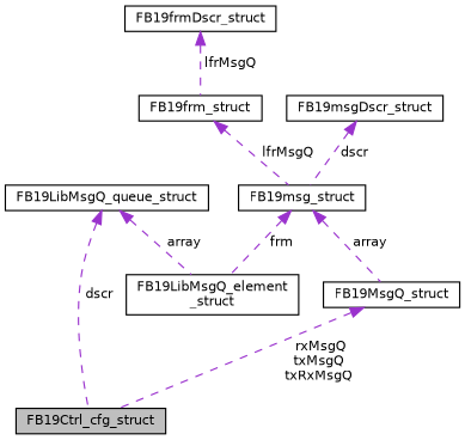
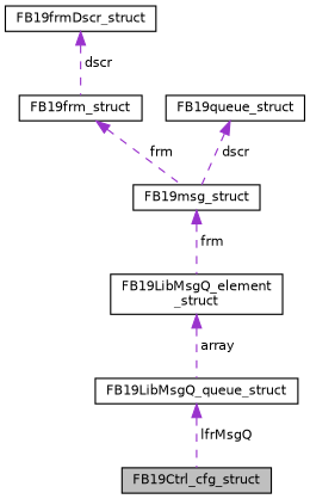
  digraph {
    node [color=black fillcolor=white fontname=Helvetica fontsize=10 shape=record style=filled]
    edge [color=darkorchid3 dir=back fontname=Helvetica fontsize=10 labelfontname=Helvetica labelfontsize=10 style=dashed]
    n1 [fillcolor=grey75 fontcolor=black height=0.2 label=FB19Ctrl_cfg_struct width=0.4]
    n2 [height=0.2 label=FB19LibMsgQ_queue_struct width=0.4]
    n3 [height=0.2 label="FB19LibMsgQ_element\l_struct" width=0.4]
    n4 [height=0.2 label=FB19msg_struct width=0.4]
-   n5 [height=0.2 label=FB19MsgQ_struct width=0.4]
    n6 [height=0.2 label=FB19frm_struct width=0.4]
    n7 [height=0.2 label=FB19frmDscr_struct width=0.4]
-   n8 [height=0.2 label=FB19msgDscr_struct width=0.4]
-   n2 -> n1 [label=" dscr"]
-   n2 -> n3 [label=" array"]
+   n8 [height=0.2 label=FB19queue_struct width=0.4]
+   n2 -> n1 [label=" lfrMsgQ"]
+   n3 -> n2 [label=" array"]
    n4 -> n3 [label=" frm"]
-   n4 -> n5 [label=" array"]
-   n5 -> n1 [label=" rxMsgQ\ntxMsgQ\ntxRxMsgQ"]
-   n6 -> n4 [label=" lfrMsgQ"]
-   n7 -> n6 [label=" lfrMsgQ"]
+   n6 -> n4 [label=" frm"]
+   n7 -> n6 [label=" dscr"]
    n8 -> n4 [label=" dscr"]
  }
